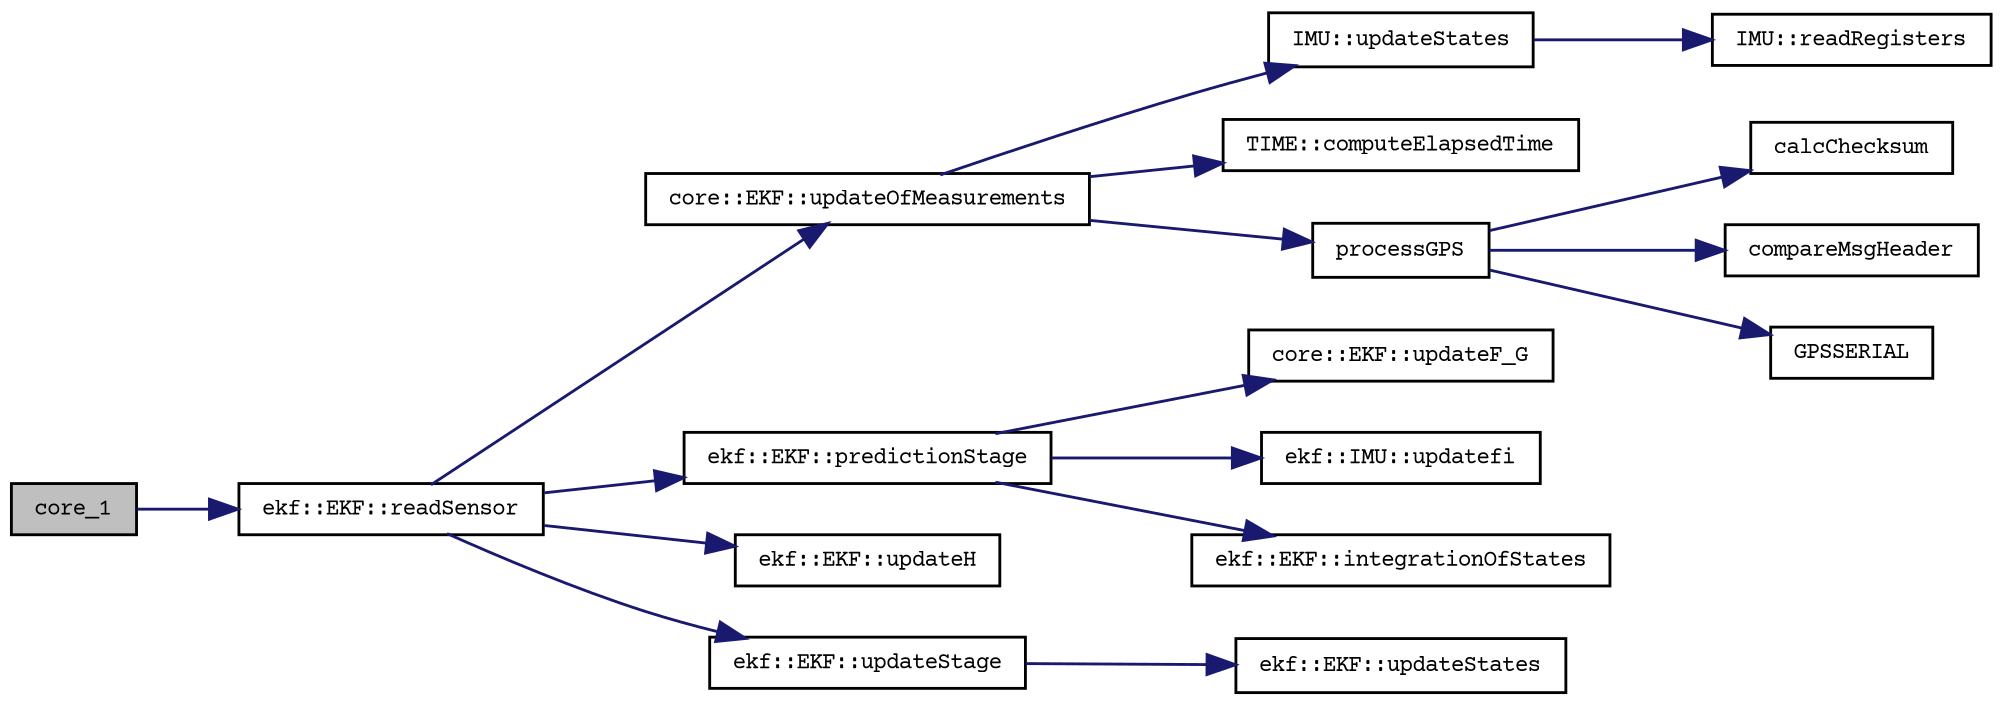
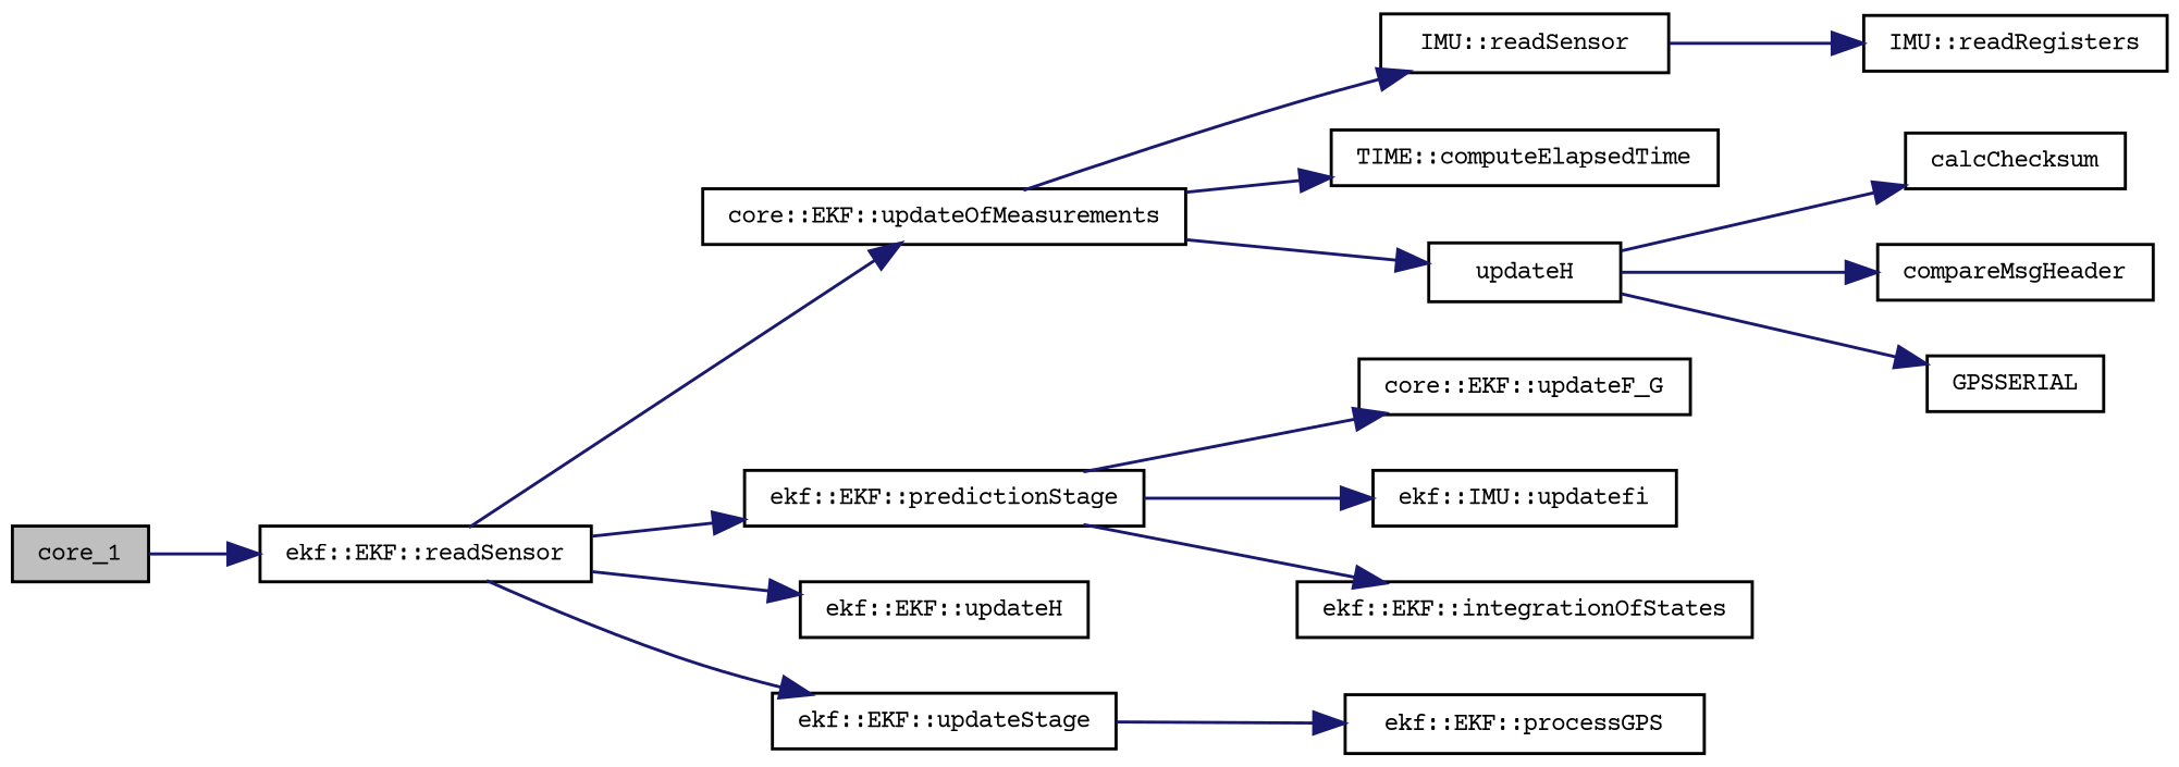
  digraph {
    fontname="Courier Prime"
    rankdir=LR
    node [color=black fontname="Courier Prime" fontsize=8 shape=record]
    edge [color=midnightblue fontname="Courier Prime" fontsize=8 labelfontname=DejaVuSansMono labelfontsize=8 style=solid]
    n1 [fillcolor=grey75 fontcolor=black height=0.2 label=core_1 style=filled width=0.4]
    n2 [height=0.2 label="ekf::EKF::readSensor" width=0.4]
    n3 [height=0.2 label="core::EKF::updateOfMeasurements" width=0.4]
    n4 [height=0.2 label="ekf::EKF::predictionStage" width=0.4]
    n5 [height=0.2 label="ekf::EKF::updateH" width=0.4]
    n6 [height=0.2 label="ekf::EKF::updateStage" width=0.4]
-   n7 [height=0.2 label="IMU::updateStates" width=0.4]
+   n7 [height=0.2 label="IMU::readSensor" width=0.4]
    n8 [height=0.2 label="TIME::computeElapsedTime" width=0.4]
-   n9 [height=0.2 label=processGPS width=0.4]
+   n9 [height=0.2 label=updateH width=0.4]
    n10 [height=0.2 label="core::EKF::updateF_G" width=0.4]
    n11 [height=0.2 label="ekf::IMU::updatefi" width=0.4]
    n12 [height=0.2 label="ekf::EKF::integrationOfStates" width=0.4]
-   n13 [height=0.2 label="ekf::EKF::updateStates" width=0.4]
+   n13 [height=0.2 label="ekf::EKF::processGPS" width=0.4]
    n14 [height=0.2 label="IMU::readRegisters" width=0.4]
    n15 [height=0.2 label=calcChecksum width=0.4]
    n16 [height=0.2 label=compareMsgHeader width=0.4]
    n17 [height=0.2 label=GPSSERIAL width=0.4]
    n1 -> n2
    n2 -> n3
    n2 -> n4
    n2 -> n5
    n2 -> n6
    n3 -> n7
    n3 -> n8
    n3 -> n9
    n4 -> n10
    n4 -> n11
    n4 -> n12
    n6 -> n13
    n7 -> n14
    n9 -> n15
    n9 -> n16
    n9 -> n17
  }
